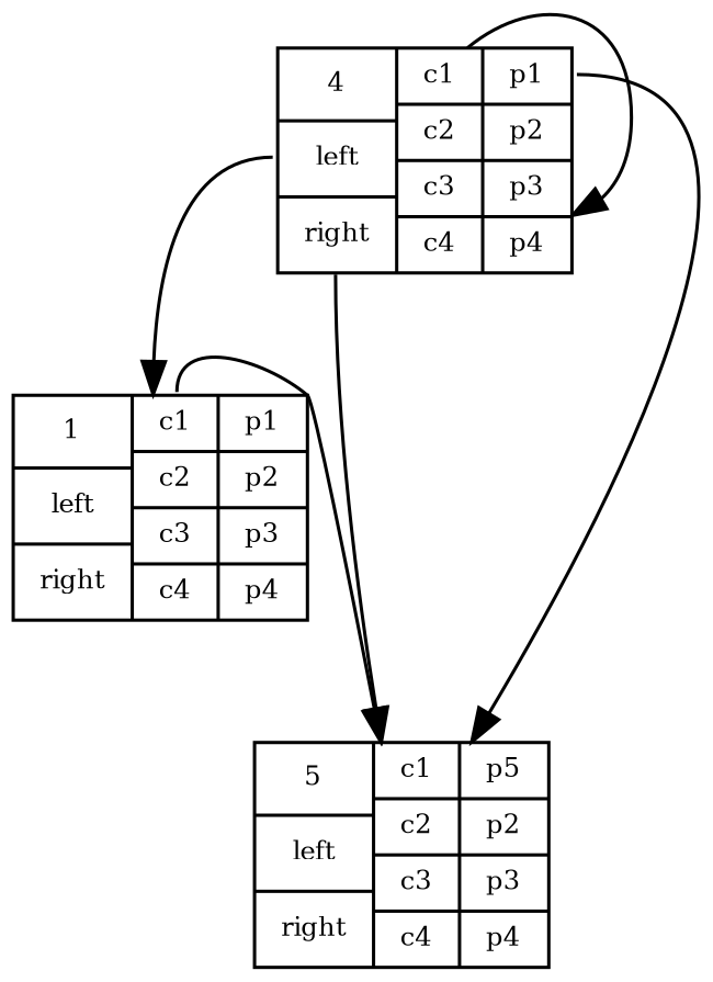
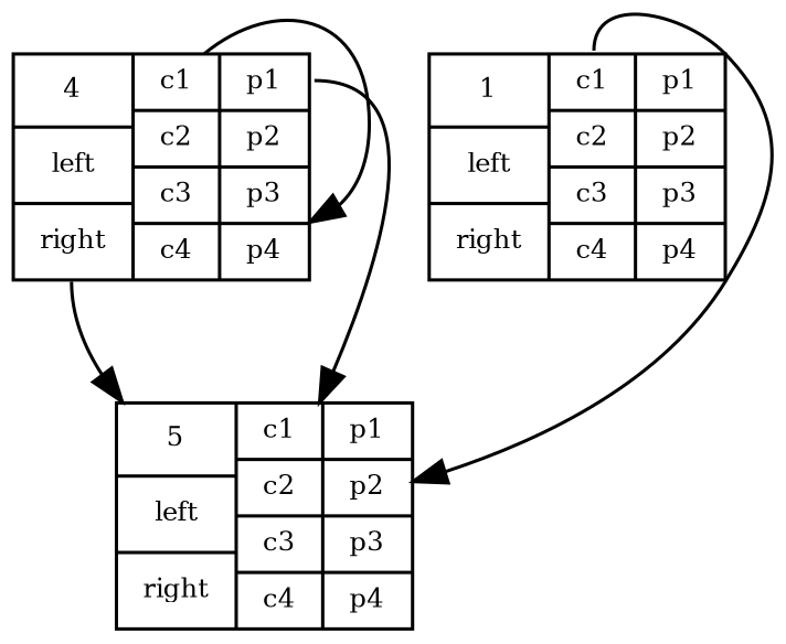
  digraph {
    node [fontsize=8 shape=record]
    edge [tailport=c1]
    n1 [label="{<id>4|<l>left|<r>right}|{<c1>c1|c2|c3|c4}|{<p1>p1|p2|p3|p4}"]
    n2 [label="{<id>1|<l>left|right}|{<c1>c1|c2|c3|c4}|{p1|p2|p3|p4}"]
-   n3 [label="{<id>5|left|right}|{c1|c2|c3|c4}|{p5|p2|p3|p4}"]
+   n3 [label="{<id>5|left|right}|{c1|c2|c3|c4}|{p1|p2|p3|p4}"]
    n1 -> n1
-   n1 -> n2 [tailport=l]
    n1 -> n3 [tailport=r]
    n1 -> n3 [tailport=p1]
    n2 -> n3
  }
